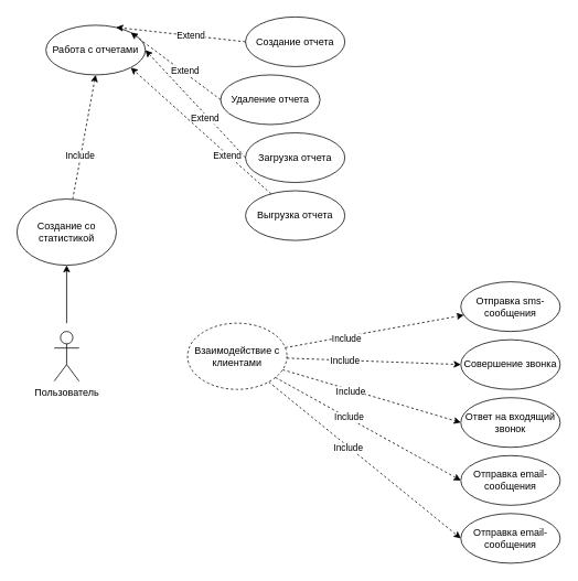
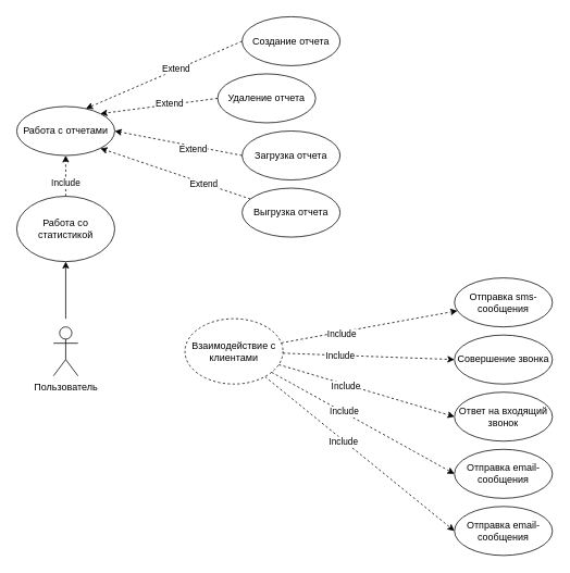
  <mxCell id="0" />
  <mxCell id="1" parent="0" />
  <mxCell id="2" style="edgeStyle=none;rounded=0;orthogonalLoop=1;jettySize=auto;html=1;entryX=0.5;entryY=1;entryDx=0;entryDy=0;" edge="1" parent="1" target="21"><mxGeometry relative="1" as="geometry"><mxPoint x="80" y="390" as="sourcePoint" /></mxGeometry></mxCell>
  <mxCell id="3" value="Пользователь&lt;br&gt;" style="shape=umlActor;verticalLabelPosition=bottom;verticalAlign=top;html=1;outlineConnect=0;" parent="1" vertex="1"><mxGeometry x="65" y="400" width="30" height="60" as="geometry" /></mxCell>
  <mxCell id="4" value="" style="rounded=0;orthogonalLoop=1;jettySize=auto;html=1;dashed=1;" parent="1" source="14" target="15" edge="1"><mxGeometry relative="1" as="geometry" /></mxCell>
  <mxCell id="5" value="Include" style="edgeLabel;html=1;align=center;verticalAlign=middle;resizable=0;points=[];" parent="4" vertex="1" connectable="0"><mxGeometry x="-0.323" y="-2" relative="1" as="geometry"><mxPoint as="offset" /></mxGeometry></mxCell>
  <mxCell id="6" value="" style="rounded=0;orthogonalLoop=1;jettySize=auto;html=1;dashed=1;entryX=0;entryY=0.5;entryDx=0;entryDy=0;" parent="1" source="14" target="16" edge="1"><mxGeometry relative="1" as="geometry" /></mxCell>
  <mxCell id="7" value="Include" style="edgeLabel;html=1;align=center;verticalAlign=middle;resizable=0;points=[];" vertex="1" connectable="0" parent="6"><mxGeometry x="-0.337" relative="1" as="geometry"><mxPoint as="offset" /></mxGeometry></mxCell>
  <mxCell id="8" value="" style="rounded=0;orthogonalLoop=1;jettySize=auto;html=1;dashed=1;entryX=0;entryY=0.5;entryDx=0;entryDy=0;" parent="1" source="14" target="17" edge="1"><mxGeometry relative="1" as="geometry" /></mxCell>
  <mxCell id="9" value="Include" style="edgeLabel;html=1;align=center;verticalAlign=middle;resizable=0;points=[];" vertex="1" connectable="0" parent="8"><mxGeometry x="-0.236" y="-2" relative="1" as="geometry"><mxPoint as="offset" /></mxGeometry></mxCell>
  <mxCell id="10" style="edgeStyle=none;rounded=0;orthogonalLoop=1;jettySize=auto;html=1;entryX=0;entryY=0.5;entryDx=0;entryDy=0;dashed=1;" edge="1" parent="1" source="14" target="18"><mxGeometry relative="1" as="geometry" /></mxCell>
  <mxCell id="11" value="Include" style="edgeLabel;html=1;align=center;verticalAlign=middle;resizable=0;points=[];" vertex="1" connectable="0" parent="10"><mxGeometry x="-0.215" y="1" relative="1" as="geometry"><mxPoint as="offset" /></mxGeometry></mxCell>
  <mxCell id="12" style="edgeStyle=none;rounded=0;orthogonalLoop=1;jettySize=auto;html=1;entryX=0;entryY=0.5;entryDx=0;entryDy=0;dashed=1;" edge="1" parent="1" source="14" target="35"><mxGeometry relative="1" as="geometry" /></mxCell>
  <mxCell id="13" value="Include" style="edgeLabel;html=1;align=center;verticalAlign=middle;resizable=0;points=[];" vertex="1" connectable="0" parent="12"><mxGeometry x="-0.17" y="-1" relative="1" as="geometry"><mxPoint as="offset" /></mxGeometry></mxCell>
  <mxCell id="14" value="Взаимодействие с клиентами" style="ellipse;whiteSpace=wrap;html=1;dashed=1;" parent="1" vertex="1"><mxGeometry x="226" y="390" width="120" height="80" as="geometry" /></mxCell>
  <mxCell id="15" value="Отправка sms- сообщения" style="ellipse;whiteSpace=wrap;html=1;" parent="1" vertex="1"><mxGeometry x="556" y="340" width="120" height="60" as="geometry" /></mxCell>
  <mxCell id="16" value="Совершение звонка" style="ellipse;whiteSpace=wrap;html=1;" parent="1" vertex="1"><mxGeometry x="556" y="410" width="120" height="60" as="geometry" /></mxCell>
  <mxCell id="17" value="Ответ на входящий звонок" style="ellipse;whiteSpace=wrap;html=1;" parent="1" vertex="1"><mxGeometry x="556" y="480" width="120" height="60" as="geometry" /></mxCell>
  <mxCell id="18" value="Отправка email-сообщения" style="ellipse;whiteSpace=wrap;html=1;" vertex="1" parent="1"><mxGeometry x="556" y="550" width="120" height="60" as="geometry" /></mxCell>
  <mxCell id="19" style="edgeStyle=none;rounded=0;orthogonalLoop=1;jettySize=auto;html=1;entryX=0.5;entryY=1;entryDx=0;entryDy=0;dashed=1;" edge="1" parent="1" source="21" target="22"><mxGeometry relative="1" as="geometry" /></mxCell>
  <mxCell id="20" value="Include" style="edgeLabel;html=1;align=center;verticalAlign=middle;resizable=0;points=[];" vertex="1" connectable="0" parent="19"><mxGeometry x="-0.31" y="1" relative="1" as="geometry"><mxPoint as="offset" /></mxGeometry></mxCell>
- <mxCell id="21" value="Создание со статистикой" style="ellipse;whiteSpace=wrap;html=1;" vertex="1" parent="1"><mxGeometry x="20" y="240" width="120" height="80" as="geometry" /></mxCell>
- <mxCell id="22" value="Работа с отчетами" style="ellipse;whiteSpace=wrap;html=1;" vertex="1" parent="1"><mxGeometry x="55" y="30" width="120" height="60" as="geometry" /></mxCell>
+ <mxCell id="21" value="Работа со статистикой" style="ellipse;whiteSpace=wrap;html=1;" vertex="1" parent="1"><mxGeometry x="20" y="240" width="120" height="80" as="geometry" /></mxCell>
+ <mxCell id="22" value="Работа с отчетами" style="ellipse;whiteSpace=wrap;html=1;" vertex="1" parent="1"><mxGeometry x="20" y="130" width="120" height="60" as="geometry" /></mxCell>
  <mxCell id="23" style="edgeStyle=none;rounded=0;orthogonalLoop=1;jettySize=auto;html=1;entryX=0.706;entryY=0.042;entryDx=0;entryDy=0;dashed=1;exitX=0;exitY=0.5;exitDx=0;exitDy=0;entryPerimeter=0;" edge="1" parent="1" source="25" target="22"><mxGeometry relative="1" as="geometry" /></mxCell>
  <mxCell id="24" value="Extend" style="edgeLabel;html=1;align=center;verticalAlign=middle;resizable=0;points=[];" vertex="1" connectable="0" parent="23"><mxGeometry x="-0.165" y="-1" relative="1" as="geometry"><mxPoint x="-1" as="offset" /></mxGeometry></mxCell>
  <mxCell id="25" value="Создание отчета" style="ellipse;whiteSpace=wrap;html=1;" vertex="1" parent="1"><mxGeometry x="296" y="20" width="120" height="60" as="geometry" /></mxCell>
  <mxCell id="26" style="edgeStyle=none;rounded=0;orthogonalLoop=1;jettySize=auto;html=1;entryX=1;entryY=0;entryDx=0;entryDy=0;dashed=1;exitX=0;exitY=0.5;exitDx=0;exitDy=0;" edge="1" parent="1" source="28" target="22"><mxGeometry relative="1" as="geometry" /></mxCell>
  <mxCell id="27" value="Extend" style="edgeLabel;html=1;align=center;verticalAlign=middle;resizable=0;points=[];" vertex="1" connectable="0" parent="26"><mxGeometry x="-0.17" y="-2" relative="1" as="geometry"><mxPoint as="offset" /></mxGeometry></mxCell>
  <mxCell id="28" value="Удаление отчета" style="ellipse;whiteSpace=wrap;html=1;" vertex="1" parent="1"><mxGeometry x="266" y="90" width="120" height="60" as="geometry" /></mxCell>
  <mxCell id="29" style="edgeStyle=none;rounded=0;orthogonalLoop=1;jettySize=auto;html=1;entryX=1;entryY=0.5;entryDx=0;entryDy=0;dashed=1;exitX=0;exitY=0.5;exitDx=0;exitDy=0;" edge="1" parent="1" source="31" target="22"><mxGeometry relative="1" as="geometry" /></mxCell>
  <mxCell id="30" value="Extend" style="edgeLabel;html=1;align=center;verticalAlign=middle;resizable=0;points=[];" vertex="1" connectable="0" parent="29"><mxGeometry x="-0.233" y="4" relative="1" as="geometry"><mxPoint as="offset" /></mxGeometry></mxCell>
  <mxCell id="31" value="Загрузка отчета" style="ellipse;whiteSpace=wrap;html=1;" vertex="1" parent="1"><mxGeometry x="296" y="160" width="120" height="60" as="geometry" /></mxCell>
  <mxCell id="32" style="edgeStyle=none;rounded=0;orthogonalLoop=1;jettySize=auto;html=1;entryX=1;entryY=1;entryDx=0;entryDy=0;dashed=1;" edge="1" parent="1" source="34" target="22"><mxGeometry relative="1" as="geometry" /></mxCell>
  <mxCell id="33" value="Extend" style="edgeLabel;html=1;align=center;verticalAlign=middle;resizable=0;points=[];" vertex="1" connectable="0" parent="32"><mxGeometry x="-0.375" y="1" relative="1" as="geometry"><mxPoint as="offset" /></mxGeometry></mxCell>
  <mxCell id="34" value="Выгрузка отчета" style="ellipse;whiteSpace=wrap;html=1;" vertex="1" parent="1"><mxGeometry x="296" y="230" width="120" height="60" as="geometry" /></mxCell>
  <mxCell id="35" value="Отправка email-сообщения" style="ellipse;whiteSpace=wrap;html=1;" vertex="1" parent="1"><mxGeometry x="556" y="620" width="120" height="60" as="geometry" /></mxCell>
